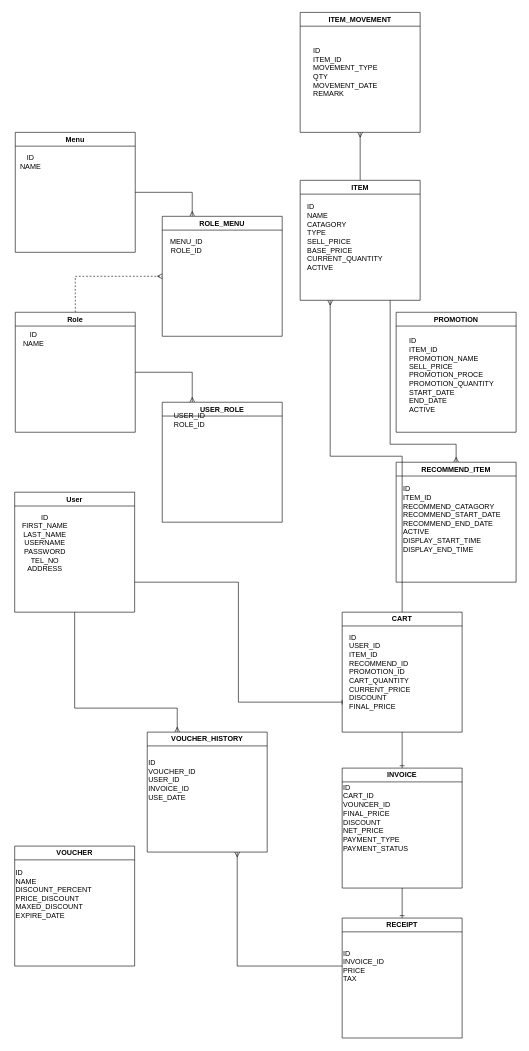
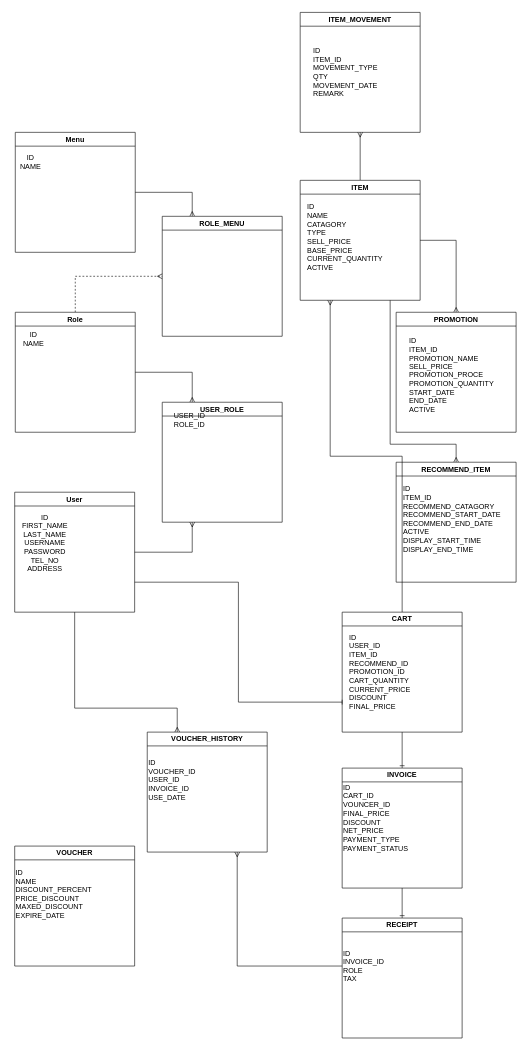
  <mxCell id="0" />
  <mxCell id="1" parent="0" />
  <mxCell id="2" style="edgeStyle=orthogonalEdgeStyle;rounded=0;orthogonalLoop=1;jettySize=auto;html=1;entryX=0.25;entryY=0;entryDx=0;entryDy=0;exitX=0.5;exitY=1;exitDx=0;exitDy=0;endArrow=ERmany;endFill=0;" edge="1" parent="1" source="5" target="35"><mxGeometry relative="1" as="geometry"><Array as="points"><mxPoint x="124" y="1180" /><mxPoint x="295" y="1180" /></Array></mxGeometry></mxCell>
+ <mxCell id="3" style="edgeStyle=orthogonalEdgeStyle;rounded=0;orthogonalLoop=1;jettySize=auto;html=1;entryX=0.25;entryY=1;entryDx=0;entryDy=0;endArrow=ERmany;endFill=0;" edge="1" parent="1" source="5" target="16"><mxGeometry relative="1" as="geometry" /></mxCell>
  <mxCell id="4" style="edgeStyle=orthogonalEdgeStyle;rounded=0;orthogonalLoop=1;jettySize=auto;html=1;entryX=0;entryY=0.75;entryDx=0;entryDy=0;exitX=1;exitY=0.75;exitDx=0;exitDy=0;endArrow=baseDash;endFill=0;" edge="1" parent="1" source="5" target="31"><mxGeometry relative="1" as="geometry" /></mxCell>
  <mxCell id="5" value="User" style="swimlane;whiteSpace=wrap;html=1;" vertex="1" parent="1"><mxGeometry x="24" width="200" height="200" as="geometry" y="820" /></mxCell>
  <mxCell id="6" value="ID&lt;br&gt;FIRST_NAME&lt;br&gt;LAST_NAME&lt;br&gt;USERNAME&lt;br&gt;PASSWORD&lt;br&gt;TEL_NO&lt;br&gt;ADDRESS" style="text;html=1;align=center;verticalAlign=middle;resizable=0;points=[];autosize=1;strokeColor=none;fillColor=none;" vertex="1" parent="5"><mxGeometry y="30" width="100" height="110" as="geometry" /></mxCell>
  <mxCell id="7" style="edgeStyle=orthogonalEdgeStyle;rounded=0;orthogonalLoop=1;jettySize=auto;html=1;entryX=0.25;entryY=0;entryDx=0;entryDy=0;endArrow=ERmany;endFill=0;" edge="1" parent="1" source="9" target="16"><mxGeometry relative="1" as="geometry" /></mxCell>
  <mxCell id="8" style="edgeStyle=orthogonalEdgeStyle;rounded=0;orthogonalLoop=1;jettySize=auto;html=1;entryX=0;entryY=0.5;entryDx=0;entryDy=0;exitX=0.5;exitY=0;exitDx=0;exitDy=0;endArrow=ERmany;endFill=0;dashed=1;" edge="1" parent="1" source="9" target="14"><mxGeometry relative="1" as="geometry" /></mxCell>
  <mxCell id="9" value="Role" style="swimlane;whiteSpace=wrap;html=1;" vertex="1" parent="1"><mxGeometry x="25" y="520" width="200" height="200" as="geometry" /></mxCell>
  <mxCell id="10" value="ID&lt;br&gt;NAME" style="text;html=1;align=center;verticalAlign=middle;resizable=0;points=[];autosize=1;strokeColor=none;fillColor=none;" vertex="1" parent="9"><mxGeometry y="25" width="60" height="40" as="geometry" /></mxCell>
  <mxCell id="11" style="edgeStyle=orthogonalEdgeStyle;rounded=0;orthogonalLoop=1;jettySize=auto;html=1;entryX=0.25;entryY=0;entryDx=0;entryDy=0;endArrow=ERmany;endFill=0;" edge="1" parent="1" source="12" target="14"><mxGeometry relative="1" as="geometry" /></mxCell>
  <mxCell id="12" value="Menu" style="swimlane;whiteSpace=wrap;html=1;" vertex="1" parent="1"><mxGeometry x="25" y="220" width="200" height="200" as="geometry" /></mxCell>
  <mxCell id="13" value="ID&lt;br&gt;NAME" style="text;html=1;align=center;verticalAlign=middle;resizable=0;points=[];autosize=1;strokeColor=none;fillColor=none;" vertex="1" parent="12"><mxGeometry x="-5" y="30" width="60" height="40" as="geometry" /></mxCell>
  <mxCell id="14" value="ROLE_MENU" style="swimlane;whiteSpace=wrap;html=1;" vertex="1" parent="1"><mxGeometry x="270" y="360" width="200" height="200" as="geometry" /></mxCell>
- <mxCell id="15" value="MENU_ID&lt;br&gt;ROLE_ID" style="text;html=1;align=center;verticalAlign=middle;resizable=0;points=[];autosize=1;strokeColor=none;fillColor=none;" vertex="1" parent="14"><mxGeometry y="30" width="80" height="40" as="geometry" /></mxCell>
  <mxCell id="16" value="USER_ROLE" style="swimlane;whiteSpace=wrap;html=1;" vertex="1" parent="1"><mxGeometry x="270" y="670" width="200" height="200" as="geometry" /></mxCell>
  <mxCell id="17" value="USER_ID&lt;br&gt;ROLE_ID" style="text;html=1;align=center;verticalAlign=middle;resizable=0;points=[];autosize=1;strokeColor=none;fillColor=none;" vertex="1" parent="16"><mxGeometry x="5" y="10" width="80" height="40" as="geometry" /></mxCell>
  <mxCell id="18" style="edgeStyle=orthogonalEdgeStyle;rounded=0;orthogonalLoop=1;jettySize=auto;html=1;entryX=0.5;entryY=1;entryDx=0;entryDy=0;endArrow=ERmany;endFill=0;" edge="1" parent="1" source="21" target="23"><mxGeometry relative="1" as="geometry" /></mxCell>
+ <mxCell id="19" style="edgeStyle=orthogonalEdgeStyle;rounded=0;orthogonalLoop=1;jettySize=auto;html=1;entryX=0.5;entryY=0;entryDx=0;entryDy=0;exitX=1;exitY=0.5;exitDx=0;exitDy=0;endArrow=ERmany;endFill=0;" edge="1" parent="1" source="21" target="27"><mxGeometry relative="1" as="geometry" /></mxCell>
  <mxCell id="20" style="edgeStyle=orthogonalEdgeStyle;rounded=0;orthogonalLoop=1;jettySize=auto;html=1;endArrow=ERmany;endFill=0;entryX=0.5;entryY=0;entryDx=0;entryDy=0;exitX=0.75;exitY=1;exitDx=0;exitDy=0;" edge="1" parent="1" source="21" target="25"><mxGeometry relative="1" as="geometry"><Array as="points"><mxPoint x="650" y="740" /><mxPoint x="760" y="740" /></Array></mxGeometry></mxCell>
  <mxCell id="21" value="ITEM" style="swimlane;whiteSpace=wrap;html=1;" vertex="1" parent="1"><mxGeometry x="500" y="300" width="200" height="200" as="geometry" /></mxCell>
  <mxCell id="22" value="ID&lt;br&gt;NAME&lt;br&gt;CATAGORY&lt;br&gt;TYPE&lt;br&gt;SELL_PRICE&lt;br&gt;BASE_PRICE&lt;br&gt;CURRENT_QUANTITY&lt;br&gt;ACTIVE" style="text;html=1;align=left;verticalAlign=middle;resizable=0;points=[];autosize=1;strokeColor=none;fillColor=none;" vertex="1" parent="21"><mxGeometry x="10" y="30" width="150" height="130" as="geometry" /></mxCell>
  <mxCell id="23" value="ITEM_MOVEMENT" style="swimlane;whiteSpace=wrap;html=1;" vertex="1" parent="1"><mxGeometry x="500" y="20" width="200" height="200" as="geometry" /></mxCell>
  <mxCell id="24" value="ID&lt;br&gt;ITEM_ID&lt;br&gt;MOVEMENT_TYPE&lt;br&gt;QTY&lt;br&gt;MOVEMENT_DATE&lt;br&gt;REMARK&lt;br&gt;" style="text;html=1;align=left;verticalAlign=middle;resizable=0;points=[];autosize=1;strokeColor=none;fillColor=none;" vertex="1" parent="23"><mxGeometry x="20" y="50" width="130" height="100" as="geometry" /></mxCell>
  <mxCell id="25" value="RECOMMEND_ITEM" style="swimlane;whiteSpace=wrap;html=1;" vertex="1" parent="1"><mxGeometry x="660" y="770" width="200" height="200" as="geometry" /></mxCell>
  <mxCell id="26" value="ID&lt;br&gt;ITEM_ID&lt;br&gt;RECOMMEND_CATAGORY&lt;br&gt;RECOMMEND_START_DATE&lt;br&gt;RECOMMEND_END_DATE&lt;br&gt;ACTIVE&lt;br&gt;DISPLAY_START_TIME&lt;br&gt;DISPLAY_END_TIME" style="text;html=1;align=left;verticalAlign=middle;resizable=0;points=[];autosize=1;strokeColor=none;fillColor=none;" vertex="1" parent="25"><mxGeometry x="10" y="30" width="190" height="130" as="geometry" /></mxCell>
  <mxCell id="27" value="PROMOTION" style="swimlane;whiteSpace=wrap;html=1;" vertex="1" parent="1"><mxGeometry x="660" y="520" width="200" height="200" as="geometry" /></mxCell>
  <mxCell id="28" value="ID&lt;br&gt;ITEM_ID&lt;br&gt;PROMOTION_NAME&lt;br&gt;SELL_PRICE&lt;br&gt;PROMOTION_PROCE&lt;br&gt;PROMOTION_QUANTITY&lt;br&gt;START_DATE&lt;br&gt;END_DATE&lt;br&gt;ACTIVE" style="text;html=1;align=left;verticalAlign=middle;resizable=0;points=[];autosize=1;strokeColor=none;fillColor=none;" vertex="1" parent="27"><mxGeometry x="20" y="35" width="160" height="140" as="geometry" /></mxCell>
  <mxCell id="29" style="edgeStyle=orthogonalEdgeStyle;rounded=0;orthogonalLoop=1;jettySize=auto;html=1;entryX=0.5;entryY=0;entryDx=0;entryDy=0;endArrow=ERone;endFill=0;" edge="1" parent="1" source="31" target="38"><mxGeometry relative="1" as="geometry" /></mxCell>
  <mxCell id="30" style="edgeStyle=orthogonalEdgeStyle;rounded=0;orthogonalLoop=1;jettySize=auto;html=1;entryX=0.25;entryY=1;entryDx=0;entryDy=0;endArrow=ERmany;endFill=0;" edge="1" parent="1" source="31" target="21"><mxGeometry relative="1" as="geometry" /></mxCell>
  <mxCell id="31" value="CART" style="swimlane;whiteSpace=wrap;html=1;startSize=23;" vertex="1" parent="1"><mxGeometry x="570" y="1020" width="200" height="200" as="geometry" /></mxCell>
  <mxCell id="32" value="ID&lt;br&gt;USER_ID&lt;br&gt;ITEM_ID&lt;br&gt;RECOMMEND_ID&lt;br&gt;PROMOTION_ID&lt;br&gt;CART_QUANTITY&lt;br&gt;CURRENT_PRICE&lt;br&gt;DISCOUNT&lt;br&gt;FINAL_PRICE" style="text;html=1;align=left;verticalAlign=middle;resizable=0;points=[];autosize=1;strokeColor=none;fillColor=none;" vertex="1" parent="31"><mxGeometry x="10" y="30" width="130" height="140" as="geometry" /></mxCell>
  <mxCell id="33" value="VOUCHER" style="swimlane;whiteSpace=wrap;html=1;startSize=23;" vertex="1" parent="1"><mxGeometry x="24" y="1410" width="200" height="200" as="geometry" /></mxCell>
  <mxCell id="34" value="ID&lt;br&gt;NAME&lt;br&gt;DISCOUNT_PERCENT&lt;br&gt;PRICE_DISCOUNT&lt;br&gt;MAXED_DISCOUNT&lt;br&gt;EXPIRE_DATE&lt;br&gt;" style="text;html=1;align=left;verticalAlign=middle;resizable=0;points=[];autosize=1;strokeColor=none;fillColor=none;" vertex="1" parent="33"><mxGeometry y="30" width="150" height="100" as="geometry" /></mxCell>
  <mxCell id="35" value="VOUCHER_HISTORY" style="swimlane;whiteSpace=wrap;html=1;" vertex="1" parent="1"><mxGeometry x="245" y="1220" width="200" height="200" as="geometry" /></mxCell>
  <mxCell id="36" value="ID&lt;br&gt;VOUCHER_ID&lt;br&gt;USER_ID&lt;br&gt;INVOICE_ID&lt;br&gt;USE_DATE" style="text;html=1;align=left;verticalAlign=middle;resizable=0;points=[];autosize=1;strokeColor=none;fillColor=none;" vertex="1" parent="35"><mxGeometry y="35" width="100" height="90" as="geometry" /></mxCell>
  <mxCell id="37" style="edgeStyle=orthogonalEdgeStyle;rounded=0;orthogonalLoop=1;jettySize=auto;html=1;entryX=0.5;entryY=0;entryDx=0;entryDy=0;endArrow=ERone;endFill=0;" edge="1" parent="1" source="38" target="40"><mxGeometry relative="1" as="geometry" /></mxCell>
  <mxCell id="38" value="INVOICE" style="swimlane;whiteSpace=wrap;html=1;" vertex="1" parent="1"><mxGeometry x="570" y="1280" width="200" height="200" as="geometry" /></mxCell>
  <mxCell id="39" value="ID&lt;br&gt;CART_ID&lt;br&gt;VOUNCER_ID&lt;br&gt;FINAL_PRICE&lt;br&gt;DISCOUNT&lt;br&gt;NET_PRICE&lt;br&gt;PAYMENT_TYPE&lt;br&gt;PAYMENT_STATUS" style="text;html=1;align=left;verticalAlign=middle;resizable=0;points=[];autosize=1;strokeColor=none;fillColor=none;" vertex="1" parent="38"><mxGeometry y="18" width="130" height="130" as="geometry" /></mxCell>
  <mxCell id="40" value="RECEIPT" style="swimlane;whiteSpace=wrap;html=1;" vertex="1" parent="1"><mxGeometry x="570" y="1530" width="200" height="200" as="geometry" /></mxCell>
- <mxCell id="41" value="ID&lt;br&gt;INVOICE_ID&lt;br&gt;PRICE&lt;br&gt;TAX" style="text;html=1;align=left;verticalAlign=middle;resizable=0;points=[];autosize=1;strokeColor=none;fillColor=none;" vertex="1" parent="40"><mxGeometry y="45" width="90" height="70" as="geometry" /></mxCell>
+ <mxCell id="41" value="ID&lt;br&gt;INVOICE_ID&lt;br&gt;ROLE&lt;br&gt;TAX" style="text;html=1;align=left;verticalAlign=middle;resizable=0;points=[];autosize=1;strokeColor=none;fillColor=none;" vertex="1" parent="40"><mxGeometry y="45" width="90" height="70" as="geometry" /></mxCell>
  <mxCell id="42" style="edgeStyle=orthogonalEdgeStyle;rounded=0;orthogonalLoop=1;jettySize=auto;html=1;entryX=0.75;entryY=1;entryDx=0;entryDy=0;endArrow=ERmany;endFill=0;" edge="1" parent="1" source="41" target="35"><mxGeometry relative="1" as="geometry" /></mxCell>
